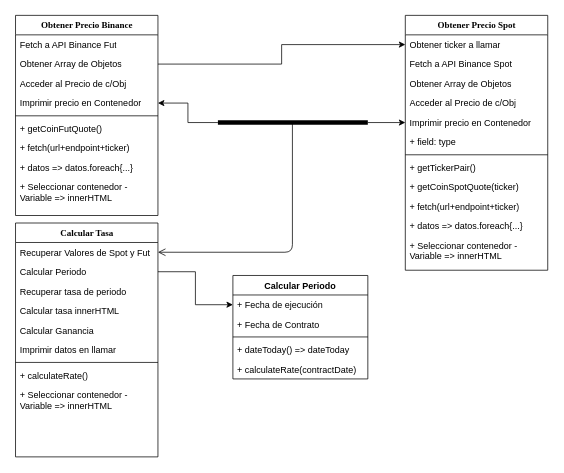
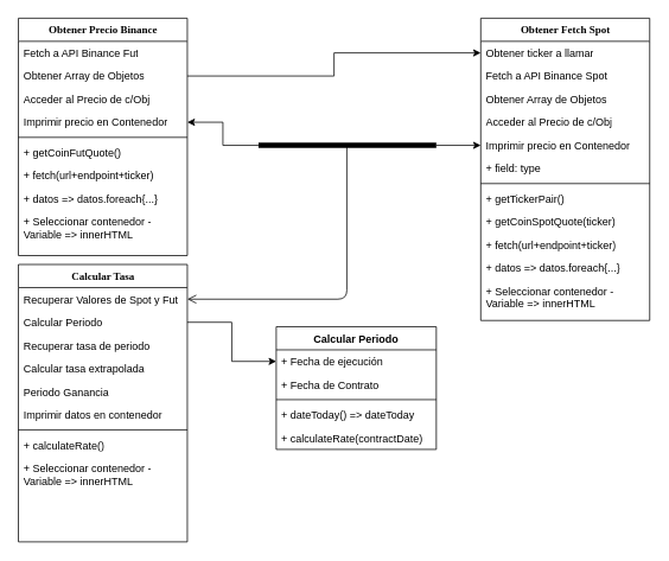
  <mxCell id="0" />
  <mxCell id="1" parent="0" />
- <mxCell id="2" value="Obtener Precio Spot" style="swimlane;html=1;fontStyle=1;align=center;verticalAlign=top;childLayout=stackLayout;horizontal=1;startSize=26;horizontalStack=0;resizeParent=1;resizeLast=0;collapsible=1;marginBottom=0;swimlaneFillColor=#ffffff;rounded=0;shadow=0;comic=0;labelBackgroundColor=none;strokeWidth=1;fillColor=none;fontFamily=Verdana;fontSize=12" parent="1" vertex="1"><mxGeometry x="540" y="20" width="190" height="340" as="geometry" /></mxCell>
+ <mxCell id="2" value="Obtener Fetch Spot" style="swimlane;html=1;fontStyle=1;align=center;verticalAlign=top;childLayout=stackLayout;horizontal=1;startSize=26;horizontalStack=0;resizeParent=1;resizeLast=0;collapsible=1;marginBottom=0;swimlaneFillColor=#ffffff;rounded=0;shadow=0;comic=0;labelBackgroundColor=none;strokeWidth=1;fillColor=none;fontFamily=Verdana;fontSize=12" parent="1" vertex="1"><mxGeometry x="540" y="20" width="190" height="340" as="geometry" /></mxCell>
  <mxCell id="3" value="Obtener ticker a llamar" style="text;html=1;strokeColor=none;fillColor=none;align=left;verticalAlign=top;spacingLeft=4;spacingRight=4;whiteSpace=wrap;overflow=hidden;rotatable=0;points=[[0,0.5],[1,0.5]];portConstraint=eastwest;" parent="2" vertex="1"><mxGeometry y="26" width="190" height="26" as="geometry" /></mxCell>
  <mxCell id="4" value="Fetch a API Binance Spot" style="text;html=1;strokeColor=none;fillColor=none;align=left;verticalAlign=top;spacingLeft=4;spacingRight=4;whiteSpace=wrap;overflow=hidden;rotatable=0;points=[[0,0.5],[1,0.5]];portConstraint=eastwest;" parent="2" vertex="1"><mxGeometry y="52" width="190" height="26" as="geometry" /></mxCell>
  <mxCell id="5" value="Obtener Array de Objetos" style="text;html=1;strokeColor=none;fillColor=none;align=left;verticalAlign=top;spacingLeft=4;spacingRight=4;whiteSpace=wrap;overflow=hidden;rotatable=0;points=[[0,0.5],[1,0.5]];portConstraint=eastwest;" parent="2" vertex="1"><mxGeometry y="78" width="190" height="26" as="geometry" /></mxCell>
  <mxCell id="6" value="Acceder al Precio de c/Obj" style="text;html=1;strokeColor=none;fillColor=none;align=left;verticalAlign=top;spacingLeft=4;spacingRight=4;whiteSpace=wrap;overflow=hidden;rotatable=0;points=[[0,0.5],[1,0.5]];portConstraint=eastwest;" parent="2" vertex="1"><mxGeometry y="104" width="190" height="26" as="geometry" /></mxCell>
  <mxCell id="7" value="Imprimir precio en Contenedor" style="text;html=1;strokeColor=none;fillColor=none;align=left;verticalAlign=top;spacingLeft=4;spacingRight=4;whiteSpace=wrap;overflow=hidden;rotatable=0;points=[[0,0.5],[1,0.5]];portConstraint=eastwest;" parent="2" vertex="1"><mxGeometry y="130" width="190" height="26" as="geometry" /></mxCell>
  <mxCell id="8" value="+ field: type" style="text;html=1;strokeColor=none;fillColor=none;align=left;verticalAlign=top;spacingLeft=4;spacingRight=4;whiteSpace=wrap;overflow=hidden;rotatable=0;points=[[0,0.5],[1,0.5]];portConstraint=eastwest;" parent="2" vertex="1"><mxGeometry y="156" width="190" height="26" as="geometry" /></mxCell>
  <mxCell id="9" value="" style="line;html=1;strokeWidth=1;fillColor=none;align=left;verticalAlign=middle;spacingTop=-1;spacingLeft=3;spacingRight=3;rotatable=0;labelPosition=right;points=[];portConstraint=eastwest;" parent="2" vertex="1"><mxGeometry y="182" width="190" height="8" as="geometry" /></mxCell>
  <mxCell id="10" value="+ getTickerPair()" style="text;html=1;strokeColor=none;fillColor=none;align=left;verticalAlign=top;spacingLeft=4;spacingRight=4;whiteSpace=wrap;overflow=hidden;rotatable=0;points=[[0,0.5],[1,0.5]];portConstraint=eastwest;" parent="2" vertex="1"><mxGeometry y="190" width="190" height="26" as="geometry" /></mxCell>
  <mxCell id="11" value="+ getCoinSpotQuote(ticker)" style="text;html=1;strokeColor=none;fillColor=none;align=left;verticalAlign=top;spacingLeft=4;spacingRight=4;whiteSpace=wrap;overflow=hidden;rotatable=0;points=[[0,0.5],[1,0.5]];portConstraint=eastwest;" parent="2" vertex="1"><mxGeometry y="216" width="190" height="26" as="geometry" /></mxCell>
  <mxCell id="12" value="+ fetch(url+endpoint+ticker)" style="text;html=1;strokeColor=none;fillColor=none;align=left;verticalAlign=top;spacingLeft=4;spacingRight=4;whiteSpace=wrap;overflow=hidden;rotatable=0;points=[[0,0.5],[1,0.5]];portConstraint=eastwest;" parent="2" vertex="1"><mxGeometry y="242" width="190" height="26" as="geometry" /></mxCell>
  <mxCell id="13" value="+ datos =&amp;gt; datos.foreach{...}" style="text;html=1;strokeColor=none;fillColor=none;align=left;verticalAlign=top;spacingLeft=4;spacingRight=4;whiteSpace=wrap;overflow=hidden;rotatable=0;points=[[0,0.5],[1,0.5]];portConstraint=eastwest;" parent="2" vertex="1"><mxGeometry y="268" width="190" height="26" as="geometry" /></mxCell>
  <mxCell id="14" value="+ Seleccionar contenedor - Variable =&amp;gt; innerHTML" style="text;html=1;strokeColor=none;fillColor=none;align=left;verticalAlign=top;spacingLeft=4;spacingRight=4;whiteSpace=wrap;overflow=hidden;rotatable=0;points=[[0,0.5],[1,0.5]];portConstraint=eastwest;" parent="2" vertex="1"><mxGeometry y="294" width="190" height="44" as="geometry" /></mxCell>
  <mxCell id="15" value="Obtener Precio Binance" style="swimlane;html=1;fontStyle=1;align=center;verticalAlign=top;childLayout=stackLayout;horizontal=1;startSize=26;horizontalStack=0;resizeParent=1;resizeLast=0;collapsible=1;marginBottom=0;swimlaneFillColor=#ffffff;rounded=0;shadow=0;comic=0;labelBackgroundColor=none;strokeWidth=1;fillColor=none;fontFamily=Verdana;fontSize=12" parent="1" vertex="1"><mxGeometry x="20" y="20" width="190" height="267" as="geometry" /></mxCell>
  <mxCell id="16" value="Fetch a API Binance Fut" style="text;html=1;strokeColor=none;fillColor=none;align=left;verticalAlign=top;spacingLeft=4;spacingRight=4;whiteSpace=wrap;overflow=hidden;rotatable=0;points=[[0,0.5],[1,0.5]];portConstraint=eastwest;" parent="15" vertex="1"><mxGeometry y="26" width="190" height="26" as="geometry" /></mxCell>
  <mxCell id="17" value="Obtener Array de Objetos" style="text;html=1;strokeColor=none;fillColor=none;align=left;verticalAlign=top;spacingLeft=4;spacingRight=4;whiteSpace=wrap;overflow=hidden;rotatable=0;points=[[0,0.5],[1,0.5]];portConstraint=eastwest;" parent="15" vertex="1"><mxGeometry y="52" width="190" height="26" as="geometry" /></mxCell>
  <mxCell id="18" value="Acceder al Precio de c/Obj" style="text;html=1;strokeColor=none;fillColor=none;align=left;verticalAlign=top;spacingLeft=4;spacingRight=4;whiteSpace=wrap;overflow=hidden;rotatable=0;points=[[0,0.5],[1,0.5]];portConstraint=eastwest;" parent="15" vertex="1"><mxGeometry y="78" width="190" height="26" as="geometry" /></mxCell>
  <mxCell id="19" value="Imprimir precio en Contenedor" style="text;html=1;strokeColor=none;fillColor=none;align=left;verticalAlign=top;spacingLeft=4;spacingRight=4;whiteSpace=wrap;overflow=hidden;rotatable=0;points=[[0,0.5],[1,0.5]];portConstraint=eastwest;" parent="15" vertex="1"><mxGeometry y="104" width="190" height="26" as="geometry" /></mxCell>
  <mxCell id="20" value="" style="line;html=1;strokeWidth=1;fillColor=none;align=left;verticalAlign=middle;spacingTop=-1;spacingLeft=3;spacingRight=3;rotatable=0;labelPosition=right;points=[];portConstraint=eastwest;" parent="15" vertex="1"><mxGeometry y="130" width="190" height="8" as="geometry" /></mxCell>
  <mxCell id="21" value="+ getCoinFutQuote()" style="text;html=1;strokeColor=none;fillColor=none;align=left;verticalAlign=top;spacingLeft=4;spacingRight=4;whiteSpace=wrap;overflow=hidden;rotatable=0;points=[[0,0.5],[1,0.5]];portConstraint=eastwest;" parent="15" vertex="1"><mxGeometry y="138" width="190" height="26" as="geometry" /></mxCell>
  <mxCell id="22" value="+ fetch(url+endpoint+ticker)" style="text;html=1;strokeColor=none;fillColor=none;align=left;verticalAlign=top;spacingLeft=4;spacingRight=4;whiteSpace=wrap;overflow=hidden;rotatable=0;points=[[0,0.5],[1,0.5]];portConstraint=eastwest;" parent="15" vertex="1"><mxGeometry y="164" width="190" height="26" as="geometry" /></mxCell>
  <mxCell id="23" value="+ datos =&amp;gt; datos.foreach{...}" style="text;html=1;strokeColor=none;fillColor=none;align=left;verticalAlign=top;spacingLeft=4;spacingRight=4;whiteSpace=wrap;overflow=hidden;rotatable=0;points=[[0,0.5],[1,0.5]];portConstraint=eastwest;" parent="15" vertex="1"><mxGeometry y="190" width="190" height="26" as="geometry" /></mxCell>
  <mxCell id="24" value="+ Seleccionar contenedor - Variable =&amp;gt; innerHTML" style="text;html=1;strokeColor=none;fillColor=none;align=left;verticalAlign=top;spacingLeft=4;spacingRight=4;whiteSpace=wrap;overflow=hidden;rotatable=0;points=[[0,0.5],[1,0.5]];portConstraint=eastwest;" parent="15" vertex="1"><mxGeometry y="216" width="190" height="44" as="geometry" /></mxCell>
  <mxCell id="25" style="edgeStyle=orthogonalEdgeStyle;rounded=0;orthogonalLoop=1;jettySize=auto;html=1;entryX=0;entryY=0.5;entryDx=0;entryDy=0;exitX=1;exitY=0.5;exitDx=0;exitDy=0;" parent="1" source="17" target="3" edge="1"><mxGeometry relative="1" as="geometry" /></mxCell>
  <mxCell id="26" value="Calcular Tasa" style="swimlane;html=1;fontStyle=1;align=center;verticalAlign=top;childLayout=stackLayout;horizontal=1;startSize=26;horizontalStack=0;resizeParent=1;resizeLast=0;collapsible=1;marginBottom=0;swimlaneFillColor=#ffffff;rounded=0;shadow=0;comic=0;labelBackgroundColor=none;strokeWidth=1;fillColor=none;fontFamily=Verdana;fontSize=12" parent="1" vertex="1"><mxGeometry x="20" y="297" width="190" height="312" as="geometry" /></mxCell>
  <mxCell id="27" value="Recuperar Valores de Spot y Fut" style="text;html=1;strokeColor=none;fillColor=none;align=left;verticalAlign=top;spacingLeft=4;spacingRight=4;whiteSpace=wrap;overflow=hidden;rotatable=0;points=[[0,0.5],[1,0.5]];portConstraint=eastwest;" parent="26" vertex="1"><mxGeometry y="26" width="190" height="26" as="geometry" /></mxCell>
  <mxCell id="28" value="Calcular Periodo" style="text;html=1;strokeColor=none;fillColor=none;align=left;verticalAlign=top;spacingLeft=4;spacingRight=4;whiteSpace=wrap;overflow=hidden;rotatable=0;points=[[0,0.5],[1,0.5]];portConstraint=eastwest;" parent="26" vertex="1"><mxGeometry y="52" width="190" height="26" as="geometry" /></mxCell>
  <mxCell id="29" value="Recuperar tasa de periodo" style="text;html=1;strokeColor=none;fillColor=none;align=left;verticalAlign=top;spacingLeft=4;spacingRight=4;whiteSpace=wrap;overflow=hidden;rotatable=0;points=[[0,0.5],[1,0.5]];portConstraint=eastwest;" parent="26" vertex="1"><mxGeometry y="78" width="190" height="26" as="geometry" /></mxCell>
- <mxCell id="30" value="Calcular tasa innerHTML" style="text;html=1;strokeColor=none;fillColor=none;align=left;verticalAlign=top;spacingLeft=4;spacingRight=4;whiteSpace=wrap;overflow=hidden;rotatable=0;points=[[0,0.5],[1,0.5]];portConstraint=eastwest;" parent="26" vertex="1"><mxGeometry y="104" width="190" height="26" as="geometry" /></mxCell>
- <mxCell id="31" value="Calcular Ganancia" style="text;html=1;strokeColor=none;fillColor=none;align=left;verticalAlign=top;spacingLeft=4;spacingRight=4;whiteSpace=wrap;overflow=hidden;rotatable=0;points=[[0,0.5],[1,0.5]];portConstraint=eastwest;" parent="26" vertex="1"><mxGeometry y="130" width="190" height="26" as="geometry" /></mxCell>
- <mxCell id="32" value="Imprimir datos en llamar" style="text;html=1;strokeColor=none;fillColor=none;align=left;verticalAlign=top;spacingLeft=4;spacingRight=4;whiteSpace=wrap;overflow=hidden;rotatable=0;points=[[0,0.5],[1,0.5]];portConstraint=eastwest;" parent="26" vertex="1"><mxGeometry y="156" width="190" height="26" as="geometry" /></mxCell>
+ <mxCell id="30" value="Calcular tasa extrapolada" style="text;html=1;strokeColor=none;fillColor=none;align=left;verticalAlign=top;spacingLeft=4;spacingRight=4;whiteSpace=wrap;overflow=hidden;rotatable=0;points=[[0,0.5],[1,0.5]];portConstraint=eastwest;" parent="26" vertex="1"><mxGeometry y="104" width="190" height="26" as="geometry" /></mxCell>
+ <mxCell id="31" value="Periodo Ganancia" style="text;html=1;strokeColor=none;fillColor=none;align=left;verticalAlign=top;spacingLeft=4;spacingRight=4;whiteSpace=wrap;overflow=hidden;rotatable=0;points=[[0,0.5],[1,0.5]];portConstraint=eastwest;" parent="26" vertex="1"><mxGeometry y="130" width="190" height="26" as="geometry" /></mxCell>
+ <mxCell id="32" value="Imprimir datos en contenedor" style="text;html=1;strokeColor=none;fillColor=none;align=left;verticalAlign=top;spacingLeft=4;spacingRight=4;whiteSpace=wrap;overflow=hidden;rotatable=0;points=[[0,0.5],[1,0.5]];portConstraint=eastwest;" parent="26" vertex="1"><mxGeometry y="156" width="190" height="26" as="geometry" /></mxCell>
  <mxCell id="33" value="" style="line;html=1;strokeWidth=1;fillColor=none;align=left;verticalAlign=middle;spacingTop=-1;spacingLeft=3;spacingRight=3;rotatable=0;labelPosition=right;points=[];portConstraint=eastwest;" parent="26" vertex="1"><mxGeometry y="182" width="190" height="8" as="geometry" /></mxCell>
  <mxCell id="34" value="+ calculateRate()" style="text;html=1;strokeColor=none;fillColor=none;align=left;verticalAlign=top;spacingLeft=4;spacingRight=4;whiteSpace=wrap;overflow=hidden;rotatable=0;points=[[0,0.5],[1,0.5]];portConstraint=eastwest;" parent="26" vertex="1"><mxGeometry y="190" width="190" height="26" as="geometry" /></mxCell>
  <mxCell id="35" value="+ Seleccionar contenedor - Variable =&amp;gt; innerHTML" style="text;html=1;strokeColor=none;fillColor=none;align=left;verticalAlign=top;spacingLeft=4;spacingRight=4;whiteSpace=wrap;overflow=hidden;rotatable=0;points=[[0,0.5],[1,0.5]];portConstraint=eastwest;" parent="26" vertex="1"><mxGeometry y="216" width="190" height="44" as="geometry" /></mxCell>
  <mxCell id="36" style="edgeStyle=orthogonalEdgeStyle;rounded=0;orthogonalLoop=1;jettySize=auto;html=1;exitX=1;exitY=0.5;exitDx=0;exitDy=0;exitPerimeter=0;" parent="1" source="38" target="7" edge="1"><mxGeometry relative="1" as="geometry" /></mxCell>
  <mxCell id="37" style="edgeStyle=orthogonalEdgeStyle;rounded=0;orthogonalLoop=1;jettySize=auto;html=1;entryX=1;entryY=0.5;entryDx=0;entryDy=0;exitX=0;exitY=0.5;exitDx=0;exitDy=0;exitPerimeter=0;" parent="1" source="38" target="19" edge="1"><mxGeometry relative="1" as="geometry" /></mxCell>
  <mxCell id="38" value="" style="shape=line;html=1;strokeWidth=6;fillColor=#000000;" parent="1" vertex="1"><mxGeometry x="290" y="158" width="200" height="10" as="geometry" /></mxCell>
  <mxCell id="39" value="" style="edgeStyle=orthogonalEdgeStyle;html=1;verticalAlign=bottom;endArrow=open;endSize=8;entryX=1;entryY=0.5;entryDx=0;entryDy=0;exitX=0.497;exitY=0.406;exitDx=0;exitDy=0;exitPerimeter=0;" parent="1" source="38" target="27" edge="1"><mxGeometry relative="1" as="geometry"><mxPoint x="310" y="238" as="targetPoint" /></mxGeometry></mxCell>
  <mxCell id="40" value="Calcular Periodo" style="swimlane;fontStyle=1;align=center;verticalAlign=top;childLayout=stackLayout;horizontal=1;startSize=26;horizontalStack=0;resizeParent=1;resizeParentMax=0;resizeLast=0;collapsible=1;marginBottom=0;" parent="1" vertex="1"><mxGeometry x="310" y="367" width="180" height="138" as="geometry" /></mxCell>
  <mxCell id="41" value="+ Fecha de ejecución" style="text;strokeColor=none;fillColor=none;align=left;verticalAlign=top;spacingLeft=4;spacingRight=4;overflow=hidden;rotatable=0;points=[[0,0.5],[1,0.5]];portConstraint=eastwest;" parent="40" vertex="1"><mxGeometry y="26" width="180" height="26" as="geometry" /></mxCell>
  <mxCell id="42" value="+ Fecha de Contrato" style="text;strokeColor=none;fillColor=none;align=left;verticalAlign=top;spacingLeft=4;spacingRight=4;overflow=hidden;rotatable=0;points=[[0,0.5],[1,0.5]];portConstraint=eastwest;" parent="40" vertex="1"><mxGeometry y="52" width="180" height="26" as="geometry" /></mxCell>
  <mxCell id="43" value="" style="line;strokeWidth=1;fillColor=none;align=left;verticalAlign=middle;spacingTop=-1;spacingLeft=3;spacingRight=3;rotatable=0;labelPosition=right;points=[];portConstraint=eastwest;" parent="40" vertex="1"><mxGeometry y="78" width="180" height="8" as="geometry" /></mxCell>
  <mxCell id="44" value="+ dateToday() =&gt; dateToday" style="text;strokeColor=none;fillColor=none;align=left;verticalAlign=top;spacingLeft=4;spacingRight=4;overflow=hidden;rotatable=0;points=[[0,0.5],[1,0.5]];portConstraint=eastwest;" parent="40" vertex="1"><mxGeometry y="86" width="180" height="26" as="geometry" /></mxCell>
  <mxCell id="45" value="+ calculateRate(contractDate)" style="text;strokeColor=none;fillColor=none;align=left;verticalAlign=top;spacingLeft=4;spacingRight=4;overflow=hidden;rotatable=0;points=[[0,0.5],[1,0.5]];portConstraint=eastwest;" parent="40" vertex="1"><mxGeometry y="112" width="180" height="26" as="geometry" /></mxCell>
  <mxCell id="46" style="edgeStyle=orthogonalEdgeStyle;rounded=0;orthogonalLoop=1;jettySize=auto;html=1;entryX=0;entryY=0.5;entryDx=0;entryDy=0;" parent="1" source="28" target="41" edge="1"><mxGeometry relative="1" as="geometry" /></mxCell>
